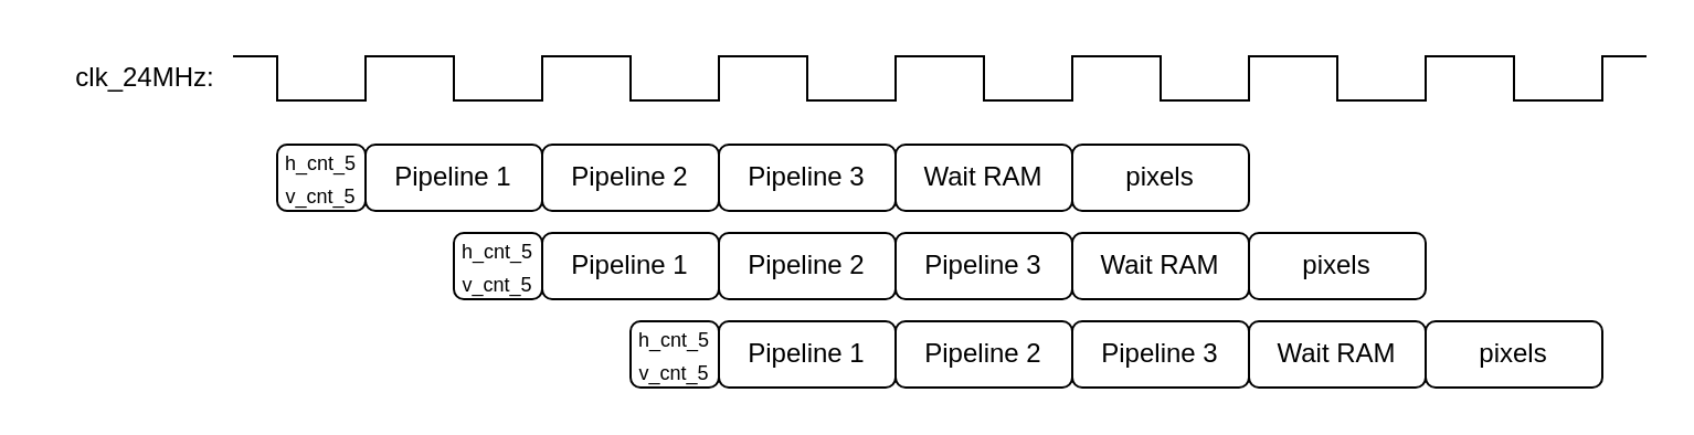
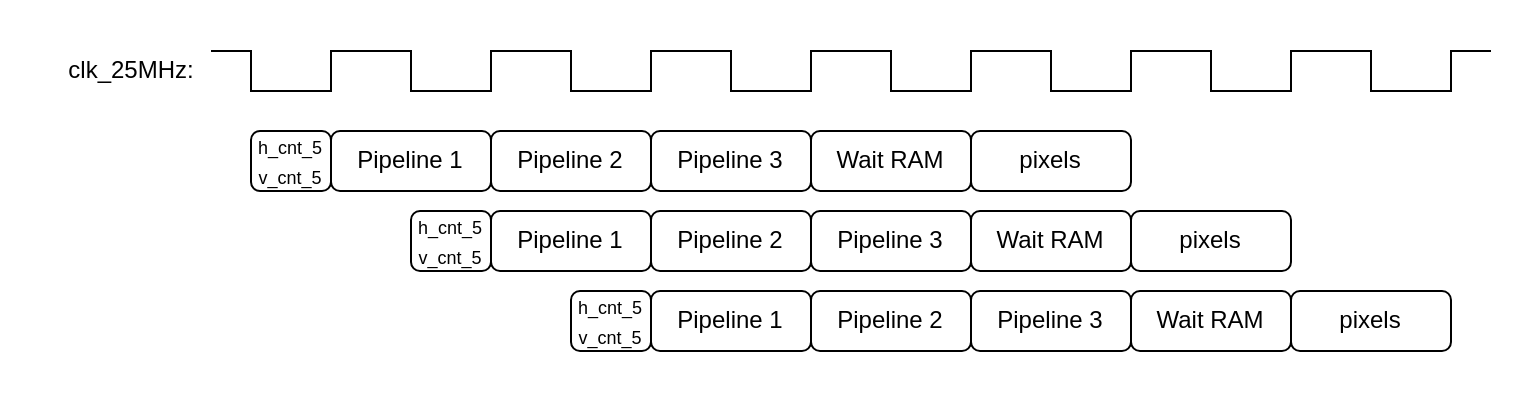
  <mxCell id="0" />
  <mxCell id="1" parent="0" />
  <mxCell id="2" value="" style="pointerEvents=1;verticalLabelPosition=bottom;shadow=0;dashed=0;align=center;html=1;verticalAlign=top;shape=mxgraph.electrical.waveforms.step_2;" vertex="1" parent="1"><mxGeometry x="105" y="25" width="40" height="20" as="geometry" /></mxCell>
  <mxCell id="3" value="" style="pointerEvents=1;verticalLabelPosition=bottom;shadow=0;dashed=0;align=center;html=1;verticalAlign=top;shape=mxgraph.electrical.waveforms.step_1;" vertex="1" parent="1"><mxGeometry x="145" y="25" width="40" height="20" as="geometry" /></mxCell>
  <mxCell id="4" value="" style="pointerEvents=1;verticalLabelPosition=bottom;shadow=0;dashed=0;align=center;html=1;verticalAlign=top;shape=mxgraph.electrical.waveforms.step_2;" vertex="1" parent="1"><mxGeometry x="185" y="25" width="40" height="20" as="geometry" /></mxCell>
  <mxCell id="5" value="" style="pointerEvents=1;verticalLabelPosition=bottom;shadow=0;dashed=0;align=center;html=1;verticalAlign=top;shape=mxgraph.electrical.waveforms.step_1;" vertex="1" parent="1"><mxGeometry x="225" y="25" width="40" height="20" as="geometry" /></mxCell>
  <mxCell id="6" value="" style="pointerEvents=1;verticalLabelPosition=bottom;shadow=0;dashed=0;align=center;html=1;verticalAlign=top;shape=mxgraph.electrical.waveforms.step_2;" vertex="1" parent="1"><mxGeometry x="265" y="25" width="40" height="20" as="geometry" /></mxCell>
  <mxCell id="7" value="" style="pointerEvents=1;verticalLabelPosition=bottom;shadow=0;dashed=0;align=center;html=1;verticalAlign=top;shape=mxgraph.electrical.waveforms.step_1;" vertex="1" parent="1"><mxGeometry x="305" y="25" width="40" height="20" as="geometry" /></mxCell>
  <mxCell id="8" value="" style="pointerEvents=1;verticalLabelPosition=bottom;shadow=0;dashed=0;align=center;html=1;verticalAlign=top;shape=mxgraph.electrical.waveforms.step_2;" vertex="1" parent="1"><mxGeometry x="345" y="25" width="40" height="20" as="geometry" /></mxCell>
  <mxCell id="9" value="" style="pointerEvents=1;verticalLabelPosition=bottom;shadow=0;dashed=0;align=center;html=1;verticalAlign=top;shape=mxgraph.electrical.waveforms.step_1;" vertex="1" parent="1"><mxGeometry x="385" y="25" width="40" height="20" as="geometry" /></mxCell>
  <mxCell id="10" value="" style="pointerEvents=1;verticalLabelPosition=bottom;shadow=0;dashed=0;align=center;html=1;verticalAlign=top;shape=mxgraph.electrical.waveforms.step_2;" vertex="1" parent="1"><mxGeometry x="425" y="25" width="40" height="20" as="geometry" /></mxCell>
  <mxCell id="11" value="" style="pointerEvents=1;verticalLabelPosition=bottom;shadow=0;dashed=0;align=center;html=1;verticalAlign=top;shape=mxgraph.electrical.waveforms.step_1;" vertex="1" parent="1"><mxGeometry x="465" y="25" width="40" height="20" as="geometry" /></mxCell>
  <mxCell id="12" value="" style="pointerEvents=1;verticalLabelPosition=bottom;shadow=0;dashed=0;align=center;html=1;verticalAlign=top;shape=mxgraph.electrical.waveforms.step_2;" vertex="1" parent="1"><mxGeometry x="505" y="25" width="40" height="20" as="geometry" /></mxCell>
  <mxCell id="13" value="" style="pointerEvents=1;verticalLabelPosition=bottom;shadow=0;dashed=0;align=center;html=1;verticalAlign=top;shape=mxgraph.electrical.waveforms.step_1;" vertex="1" parent="1"><mxGeometry x="545" y="25" width="40" height="20" as="geometry" /></mxCell>
  <mxCell id="14" value="" style="pointerEvents=1;verticalLabelPosition=bottom;shadow=0;dashed=0;align=center;html=1;verticalAlign=top;shape=mxgraph.electrical.waveforms.step_2;" vertex="1" parent="1"><mxGeometry x="585" y="25" width="40" height="20" as="geometry" /></mxCell>
  <mxCell id="15" value="" style="pointerEvents=1;verticalLabelPosition=bottom;shadow=0;dashed=0;align=center;html=1;verticalAlign=top;shape=mxgraph.electrical.waveforms.step_1;" vertex="1" parent="1"><mxGeometry x="625" y="25" width="40" height="20" as="geometry" /></mxCell>
  <mxCell id="16" value="" style="pointerEvents=1;verticalLabelPosition=bottom;shadow=0;dashed=0;align=center;html=1;verticalAlign=top;shape=mxgraph.electrical.waveforms.step_2;" vertex="1" parent="1"><mxGeometry x="665" y="25" width="40" height="20" as="geometry" /></mxCell>
  <mxCell id="17" value="&lt;font style=&quot;font-size: 9px;&quot;&gt;h_cnt_5&lt;/font&gt;&lt;div&gt;&lt;font style=&quot;font-size: 9px;&quot;&gt;v_cnt_5&lt;/font&gt;&lt;/div&gt;" style="rounded=1;whiteSpace=wrap;html=1;" vertex="1" parent="1"><mxGeometry x="125" y="65" width="40" height="30" as="geometry" /></mxCell>
  <mxCell id="18" value="Pipeline 1" style="rounded=1;whiteSpace=wrap;html=1;" vertex="1" parent="1"><mxGeometry x="165" y="65" width="80" height="30" as="geometry" /></mxCell>
  <mxCell id="19" value="Pipeline 2" style="rounded=1;whiteSpace=wrap;html=1;" vertex="1" parent="1"><mxGeometry x="245" y="65" width="80" height="30" as="geometry" /></mxCell>
  <mxCell id="20" value="Pipeline 3" style="rounded=1;whiteSpace=wrap;html=1;" vertex="1" parent="1"><mxGeometry x="325" y="65" width="80" height="30" as="geometry" /></mxCell>
  <mxCell id="21" value="Wait RAM" style="rounded=1;whiteSpace=wrap;html=1;" vertex="1" parent="1"><mxGeometry x="405" y="65" width="80" height="30" as="geometry" /></mxCell>
  <mxCell id="22" value="pixels" style="rounded=1;whiteSpace=wrap;html=1;" vertex="1" parent="1"><mxGeometry x="485" y="65" width="80" height="30" as="geometry" /></mxCell>
  <mxCell id="23" value="&lt;font style=&quot;font-size: 9px;&quot;&gt;h_cnt_5&lt;/font&gt;&lt;div&gt;&lt;font style=&quot;font-size: 9px;&quot;&gt;v_cnt_5&lt;/font&gt;&lt;/div&gt;" style="rounded=1;whiteSpace=wrap;html=1;" vertex="1" parent="1"><mxGeometry x="205" y="105" width="40" height="30" as="geometry" /></mxCell>
  <mxCell id="24" value="Pipeline 1" style="rounded=1;whiteSpace=wrap;html=1;" vertex="1" parent="1"><mxGeometry x="245" y="105" width="80" height="30" as="geometry" /></mxCell>
  <mxCell id="25" value="Pipeline 2" style="rounded=1;whiteSpace=wrap;html=1;" vertex="1" parent="1"><mxGeometry x="325" y="105" width="80" height="30" as="geometry" /></mxCell>
  <mxCell id="26" value="Pipeline 3" style="rounded=1;whiteSpace=wrap;html=1;" vertex="1" parent="1"><mxGeometry x="405" y="105" width="80" height="30" as="geometry" /></mxCell>
  <mxCell id="27" value="Wait RAM" style="rounded=1;whiteSpace=wrap;html=1;" vertex="1" parent="1"><mxGeometry x="485" y="105" width="80" height="30" as="geometry" /></mxCell>
  <mxCell id="28" value="pixels" style="rounded=1;whiteSpace=wrap;html=1;" vertex="1" parent="1"><mxGeometry x="565" y="105" width="80" height="30" as="geometry" /></mxCell>
  <mxCell id="29" value="&lt;font style=&quot;font-size: 9px;&quot;&gt;h_cnt_5&lt;/font&gt;&lt;div&gt;&lt;font style=&quot;font-size: 9px;&quot;&gt;v_cnt_5&lt;/font&gt;&lt;/div&gt;" style="rounded=1;whiteSpace=wrap;html=1;" vertex="1" parent="1"><mxGeometry x="285" y="145" width="40" height="30" as="geometry" /></mxCell>
  <mxCell id="30" value="Pipeline 1" style="rounded=1;whiteSpace=wrap;html=1;" vertex="1" parent="1"><mxGeometry x="325" y="145" width="80" height="30" as="geometry" /></mxCell>
  <mxCell id="31" value="Pipeline 2" style="rounded=1;whiteSpace=wrap;html=1;" vertex="1" parent="1"><mxGeometry x="405" y="145" width="80" height="30" as="geometry" /></mxCell>
  <mxCell id="32" value="Pipeline 3" style="rounded=1;whiteSpace=wrap;html=1;" vertex="1" parent="1"><mxGeometry x="485" y="145" width="80" height="30" as="geometry" /></mxCell>
  <mxCell id="33" value="Wait RAM" style="rounded=1;whiteSpace=wrap;html=1;" vertex="1" parent="1"><mxGeometry x="565" y="145" width="80" height="30" as="geometry" /></mxCell>
  <mxCell id="34" value="pixels" style="rounded=1;whiteSpace=wrap;html=1;" vertex="1" parent="1"><mxGeometry x="645" y="145" width="80" height="30" as="geometry" /></mxCell>
  <mxCell id="35" value="" style="pointerEvents=1;verticalLabelPosition=bottom;shadow=0;dashed=0;align=center;html=1;verticalAlign=top;shape=mxgraph.electrical.waveforms.step_1;" vertex="1" parent="1"><mxGeometry x="705" y="25" width="40" height="20" as="geometry" /></mxCell>
- <mxCell id="36" value="clk_24MHz:" style="text;html=1;align=center;verticalAlign=middle;resizable=0;points=[];autosize=1;strokeColor=none;fillColor=none;" vertex="1" parent="1"><mxGeometry x="20" y="20" width="90" height="30" as="geometry" /></mxCell>
+ <mxCell id="36" value="clk_25MHz:" style="text;html=1;align=center;verticalAlign=middle;resizable=0;points=[];autosize=1;strokeColor=none;fillColor=none;" vertex="1" parent="1"><mxGeometry x="20" y="20" width="90" height="30" as="geometry" /></mxCell>
